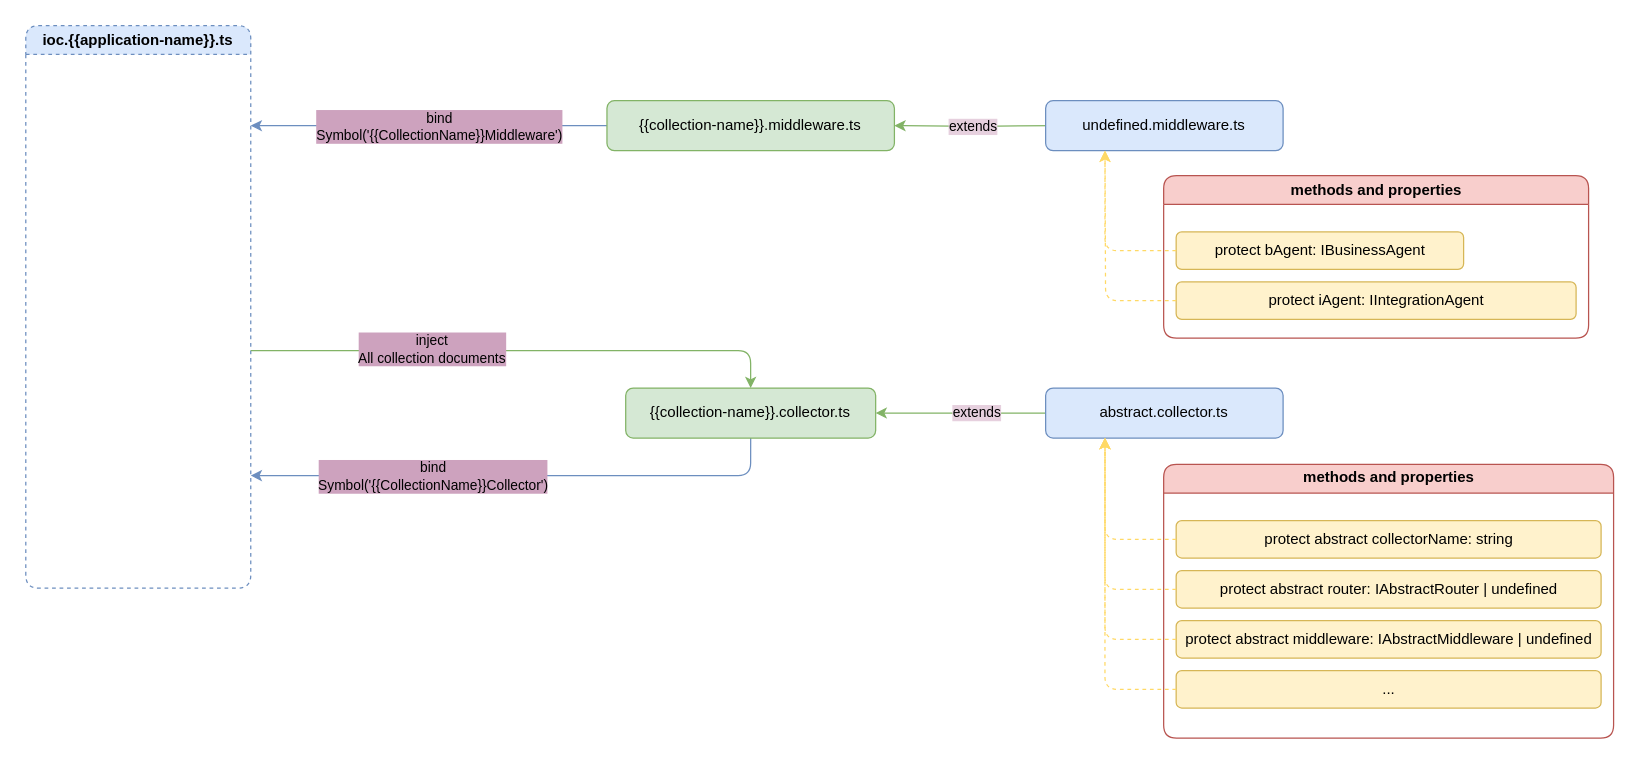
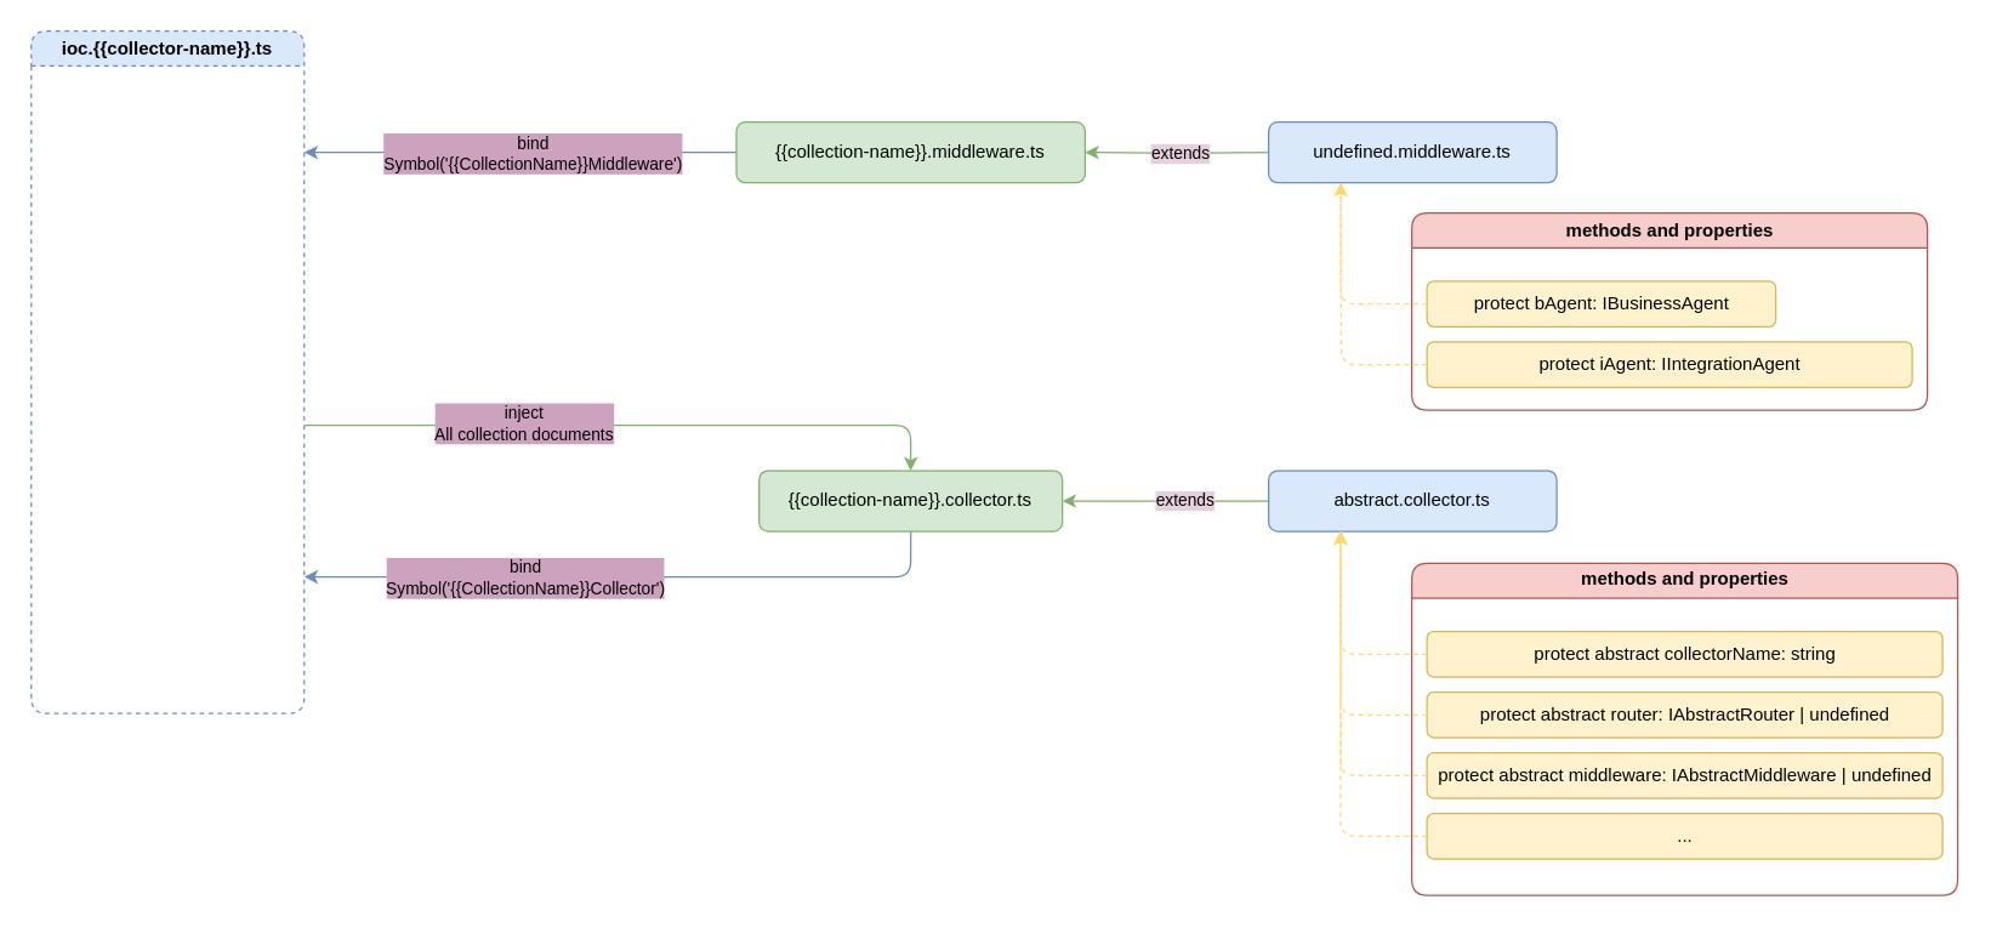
  <mxCell id="0" />
  <mxCell id="1" parent="0" />
- <mxCell id="2" value="ioc.{{application-name}}.ts" style="swimlane;whiteSpace=wrap;html=1;rounded=1;dashed=1;fillColor=#dae8fc;strokeColor=#6c8ebf;" parent="1" vertex="1"><mxGeometry x="20.14" y="20" width="180" height="450" as="geometry" /></mxCell>
+ <mxCell id="2" value="ioc.{{collector-name}}.ts" style="swimlane;whiteSpace=wrap;html=1;rounded=1;dashed=1;fillColor=#dae8fc;strokeColor=#6c8ebf;" parent="1" vertex="1"><mxGeometry x="20.14" y="20" width="180" height="450" as="geometry" /></mxCell>
  <mxCell id="3" style="edgeStyle=orthogonalEdgeStyle;rounded=0;orthogonalLoop=1;jettySize=auto;html=1;fillColor=#dae8fc;strokeColor=#6c8ebf;" parent="1" source="5" edge="1"><mxGeometry relative="1" as="geometry"><mxPoint x="200.14" y="100" as="targetPoint" /></mxGeometry></mxCell>
  <mxCell id="4" value="bind&lt;br&gt;Symbol('{{CollectionName}}Middleware')" style="edgeLabel;html=1;align=center;verticalAlign=middle;resizable=0;points=[];labelBackgroundColor=#CDA2BE;" parent="3" vertex="1" connectable="0"><mxGeometry x="-0.066" relative="1" as="geometry"><mxPoint x="-2" as="offset" /></mxGeometry></mxCell>
  <mxCell id="5" value="{{collection-name}}.middleware.ts" style="rounded=1;whiteSpace=wrap;html=1;fillColor=#d5e8d4;strokeColor=#82b366;" parent="1" vertex="1"><mxGeometry x="485.14" y="80" width="230" height="40" as="geometry" /></mxCell>
  <mxCell id="6" style="edgeStyle=orthogonalEdgeStyle;rounded=0;orthogonalLoop=1;jettySize=auto;html=1;fillColor=#d5e8d4;strokeColor=#82b366;entryX=1;entryY=0.5;entryDx=0;entryDy=0;" parent="1" target="5" edge="1"><mxGeometry relative="1" as="geometry"><mxPoint x="720.14" y="100" as="targetPoint" /><mxPoint x="846.14" y="100" as="sourcePoint" /></mxGeometry></mxCell>
  <mxCell id="7" value="undefined.middleware.ts" style="rounded=1;whiteSpace=wrap;html=1;fillColor=#dae8fc;strokeColor=#6c8ebf;" parent="1" vertex="1"><mxGeometry x="836.14" y="80" width="190" height="40" as="geometry" /></mxCell>
  <mxCell id="8" value="methods and properties" style="swimlane;whiteSpace=wrap;html=1;fillColor=#f8cecc;strokeColor=#b85450;rounded=1;" parent="1" vertex="1"><mxGeometry x="930.57" y="140" width="340" height="130" as="geometry" /></mxCell>
  <mxCell id="9" value="protect bAgent: IBusinessAgent" style="rounded=1;whiteSpace=wrap;html=1;fillColor=#fff2cc;strokeColor=#d6b656;" parent="8" vertex="1"><mxGeometry x="10" y="45" width="230" height="30" as="geometry" /></mxCell>
  <mxCell id="10" value="protect iAgent: IIntegrationAgent" style="rounded=1;whiteSpace=wrap;html=1;fillColor=#fff2cc;strokeColor=#d6b656;" parent="8" vertex="1"><mxGeometry x="10" y="85" width="320" height="30" as="geometry" /></mxCell>
  <mxCell id="11" style="edgeStyle=orthogonalEdgeStyle;rounded=1;sketch=0;jumpStyle=none;orthogonalLoop=1;jettySize=auto;html=1;entryX=0.25;entryY=1;entryDx=0;entryDy=0;shadow=0;dashed=1;strokeWidth=1;exitX=0;exitY=0.5;exitDx=0;exitDy=0;fillColor=#d5e8d4;strokeColor=#FFD966;" parent="1" source="9" target="7" edge="1"><mxGeometry relative="1" as="geometry" /></mxCell>
  <mxCell id="12" style="edgeStyle=orthogonalEdgeStyle;rounded=1;sketch=0;jumpStyle=none;orthogonalLoop=1;jettySize=auto;html=1;entryX=0.25;entryY=1;entryDx=0;entryDy=0;shadow=0;dashed=1;strokeWidth=1;exitX=0;exitY=0.5;exitDx=0;exitDy=0;fillColor=#d5e8d4;strokeColor=#FFD966;" parent="1" source="10" edge="1"><mxGeometry relative="1" as="geometry"><mxPoint x="883.64" y="120" as="targetPoint" /></mxGeometry></mxCell>
  <mxCell id="13" value="methods and properties" style="swimlane;whiteSpace=wrap;html=1;fillColor=#f8cecc;strokeColor=#b85450;rounded=1;" parent="1" vertex="1"><mxGeometry x="930.57" y="370.97" width="360" height="219.03" as="geometry" /></mxCell>
  <mxCell id="14" value="protect abstract collectorName: string" style="rounded=1;whiteSpace=wrap;html=1;fillColor=#fff2cc;strokeColor=#d6b656;" parent="13" vertex="1"><mxGeometry x="10" y="45" width="340" height="30" as="geometry" /></mxCell>
  <mxCell id="15" value="protect abstract router: IAbstractRouter | undefined" style="rounded=1;whiteSpace=wrap;html=1;fillColor=#fff2cc;strokeColor=#d6b656;" parent="13" vertex="1"><mxGeometry x="10" y="85" width="340" height="30" as="geometry" /></mxCell>
  <mxCell id="16" value="protect abstract middleware: IAbstractMiddleware | undefined" style="rounded=1;whiteSpace=wrap;html=1;fillColor=#fff2cc;strokeColor=#d6b656;" parent="13" vertex="1"><mxGeometry x="10" y="125" width="340" height="30" as="geometry" /></mxCell>
  <mxCell id="17" value="..." style="rounded=1;whiteSpace=wrap;html=1;fillColor=#fff2cc;strokeColor=#d6b656;" parent="13" vertex="1"><mxGeometry x="10" y="165.03" width="340" height="30" as="geometry" /></mxCell>
  <mxCell id="18" style="edgeStyle=orthogonalEdgeStyle;rounded=1;orthogonalLoop=1;jettySize=auto;html=1;entryX=0.5;entryY=0;entryDx=0;entryDy=0;fillColor=#d5e8d4;strokeColor=#82b366;" parent="1" target="22" edge="1"><mxGeometry relative="1" as="geometry"><mxPoint x="200.14" y="280" as="sourcePoint" /><Array as="points"><mxPoint x="210.14" y="279.97" /><mxPoint x="530.14" y="279.97" /></Array></mxGeometry></mxCell>
  <mxCell id="19" value="inject&lt;br&gt;All collection documents" style="edgeLabel;html=1;align=center;verticalAlign=middle;resizable=0;points=[];labelBackgroundColor=#CDA2BE;" parent="18" vertex="1" connectable="0"><mxGeometry x="-0.187" y="2" relative="1" as="geometry"><mxPoint x="-31" as="offset" /></mxGeometry></mxCell>
  <mxCell id="20" style="edgeStyle=orthogonalEdgeStyle;rounded=1;orthogonalLoop=1;jettySize=auto;html=1;exitX=0.5;exitY=1;exitDx=0;exitDy=0;fillColor=#dae8fc;strokeColor=#6c8ebf;" parent="1" source="22" edge="1"><mxGeometry relative="1" as="geometry"><mxPoint x="200.14" y="380" as="targetPoint" /><Array as="points"><mxPoint x="530.14" y="379.97" /><mxPoint x="210.14" y="379.97" /></Array></mxGeometry></mxCell>
  <mxCell id="21" value="bind&lt;br&gt;Symbol('{{CollectionName}}Collector')" style="edgeLabel;html=1;align=center;verticalAlign=middle;resizable=0;points=[];labelBackgroundColor=#CDA2BE;" parent="20" vertex="1" connectable="0"><mxGeometry x="0.337" y="4" relative="1" as="geometry"><mxPoint x="2" y="-4" as="offset" /></mxGeometry></mxCell>
  <mxCell id="22" value="{{collection-name}}.collector.ts" style="rounded=1;whiteSpace=wrap;html=1;fillColor=#d5e8d4;strokeColor=#82b366;" parent="1" vertex="1"><mxGeometry x="500.14" y="309.97" width="200" height="40" as="geometry" /></mxCell>
  <mxCell id="23" style="edgeStyle=orthogonalEdgeStyle;rounded=0;orthogonalLoop=1;jettySize=auto;html=1;fillColor=#d5e8d4;strokeColor=#82b366;entryX=1;entryY=0.5;entryDx=0;entryDy=0;" parent="1" source="25" target="22" edge="1"><mxGeometry relative="1" as="geometry"><mxPoint x="720.14" y="330" as="targetPoint" /></mxGeometry></mxCell>
  <mxCell id="24" value="extends" style="edgeLabel;html=1;align=center;verticalAlign=middle;resizable=0;points=[];labelBackgroundColor=#E6D0DE;" parent="23" vertex="1" connectable="0"><mxGeometry x="-0.176" relative="1" as="geometry"><mxPoint as="offset" /></mxGeometry></mxCell>
  <mxCell id="25" value="abstract.collector.ts" style="rounded=1;whiteSpace=wrap;html=1;fillColor=#dae8fc;strokeColor=#6c8ebf;" parent="1" vertex="1"><mxGeometry x="836.14" y="309.97" width="190" height="40" as="geometry" /></mxCell>
  <mxCell id="26" style="edgeStyle=orthogonalEdgeStyle;rounded=1;orthogonalLoop=1;jettySize=auto;html=1;entryX=0.25;entryY=1;entryDx=0;entryDy=0;exitX=0;exitY=0.5;exitDx=0;exitDy=0;fillColor=#d5e8d4;strokeColor=#FFD966;dashed=1;strokeWidth=1;" parent="1" source="14" target="25" edge="1"><mxGeometry relative="1" as="geometry" /></mxCell>
  <mxCell id="27" style="edgeStyle=orthogonalEdgeStyle;rounded=1;orthogonalLoop=1;jettySize=auto;html=1;entryX=0.25;entryY=1;entryDx=0;entryDy=0;exitX=0;exitY=0.5;exitDx=0;exitDy=0;fillColor=#d5e8d4;strokeColor=#FFD966;dashed=1;" parent="1" source="15" target="25" edge="1"><mxGeometry relative="1" as="geometry" /></mxCell>
  <mxCell id="28" style="edgeStyle=orthogonalEdgeStyle;rounded=1;orthogonalLoop=1;jettySize=auto;html=1;entryX=0.25;entryY=1;entryDx=0;entryDy=0;exitX=0;exitY=0.5;exitDx=0;exitDy=0;fillColor=#d5e8d4;strokeColor=#FFD966;dashed=1;" parent="1" source="16" target="25" edge="1"><mxGeometry relative="1" as="geometry" /></mxCell>
  <mxCell id="29" style="edgeStyle=orthogonalEdgeStyle;rounded=1;orthogonalLoop=1;jettySize=auto;html=1;entryX=0.25;entryY=1;entryDx=0;entryDy=0;exitX=0;exitY=0.5;exitDx=0;exitDy=0;fillColor=#d5e8d4;strokeColor=#FFD966;dashed=1;" parent="1" source="17" target="25" edge="1"><mxGeometry relative="1" as="geometry" /></mxCell>
  <mxCell id="30" value="extends" style="edgeLabel;html=1;align=center;verticalAlign=middle;resizable=0;points=[];labelBackgroundColor=#E6D0DE;" parent="1" vertex="1" connectable="0"><mxGeometry x="750.14" y="104" as="geometry"><mxPoint x="27" y="-4" as="offset" /></mxGeometry></mxCell>
